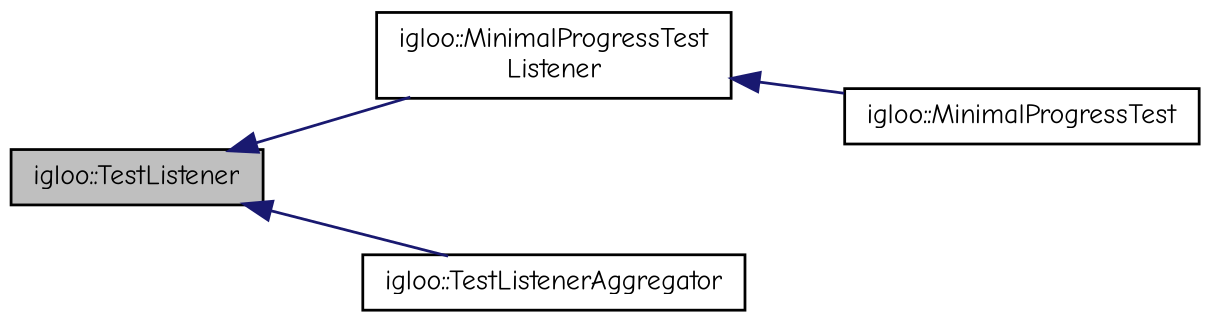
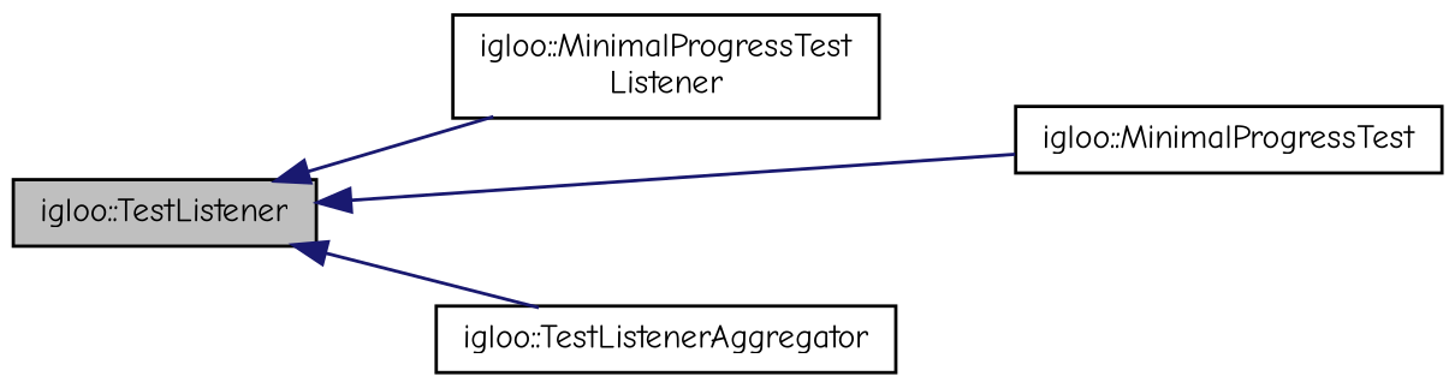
  digraph {
    fontname="Comic Neue"
    rankdir=LR
    node [color=black fillcolor=white fontname="Comic Neue" fontsize=10 shape=record style=filled]
    edge [color=midnightblue dir=back fontname="Comic Neue" fontsize=10 labelfontname=Helvetica labelfontsize=10 style=solid]
    n1 [fillcolor=grey75 fontcolor=black height=0.2 label="igloo::TestListener" width=0.4]
    n2 [height=0.2 label="igloo::MinimalProgressTest\lListener" width=0.4]
    n3 [height=0.2 label="igloo::MinimalProgressTest" width=0.4]
    n4 [height=0.2 label="igloo::TestListenerAggregator" width=0.4]
    n1 -> n2
-   n2 -> n3
+   n1 -> n3
    n1 -> n4
  }
